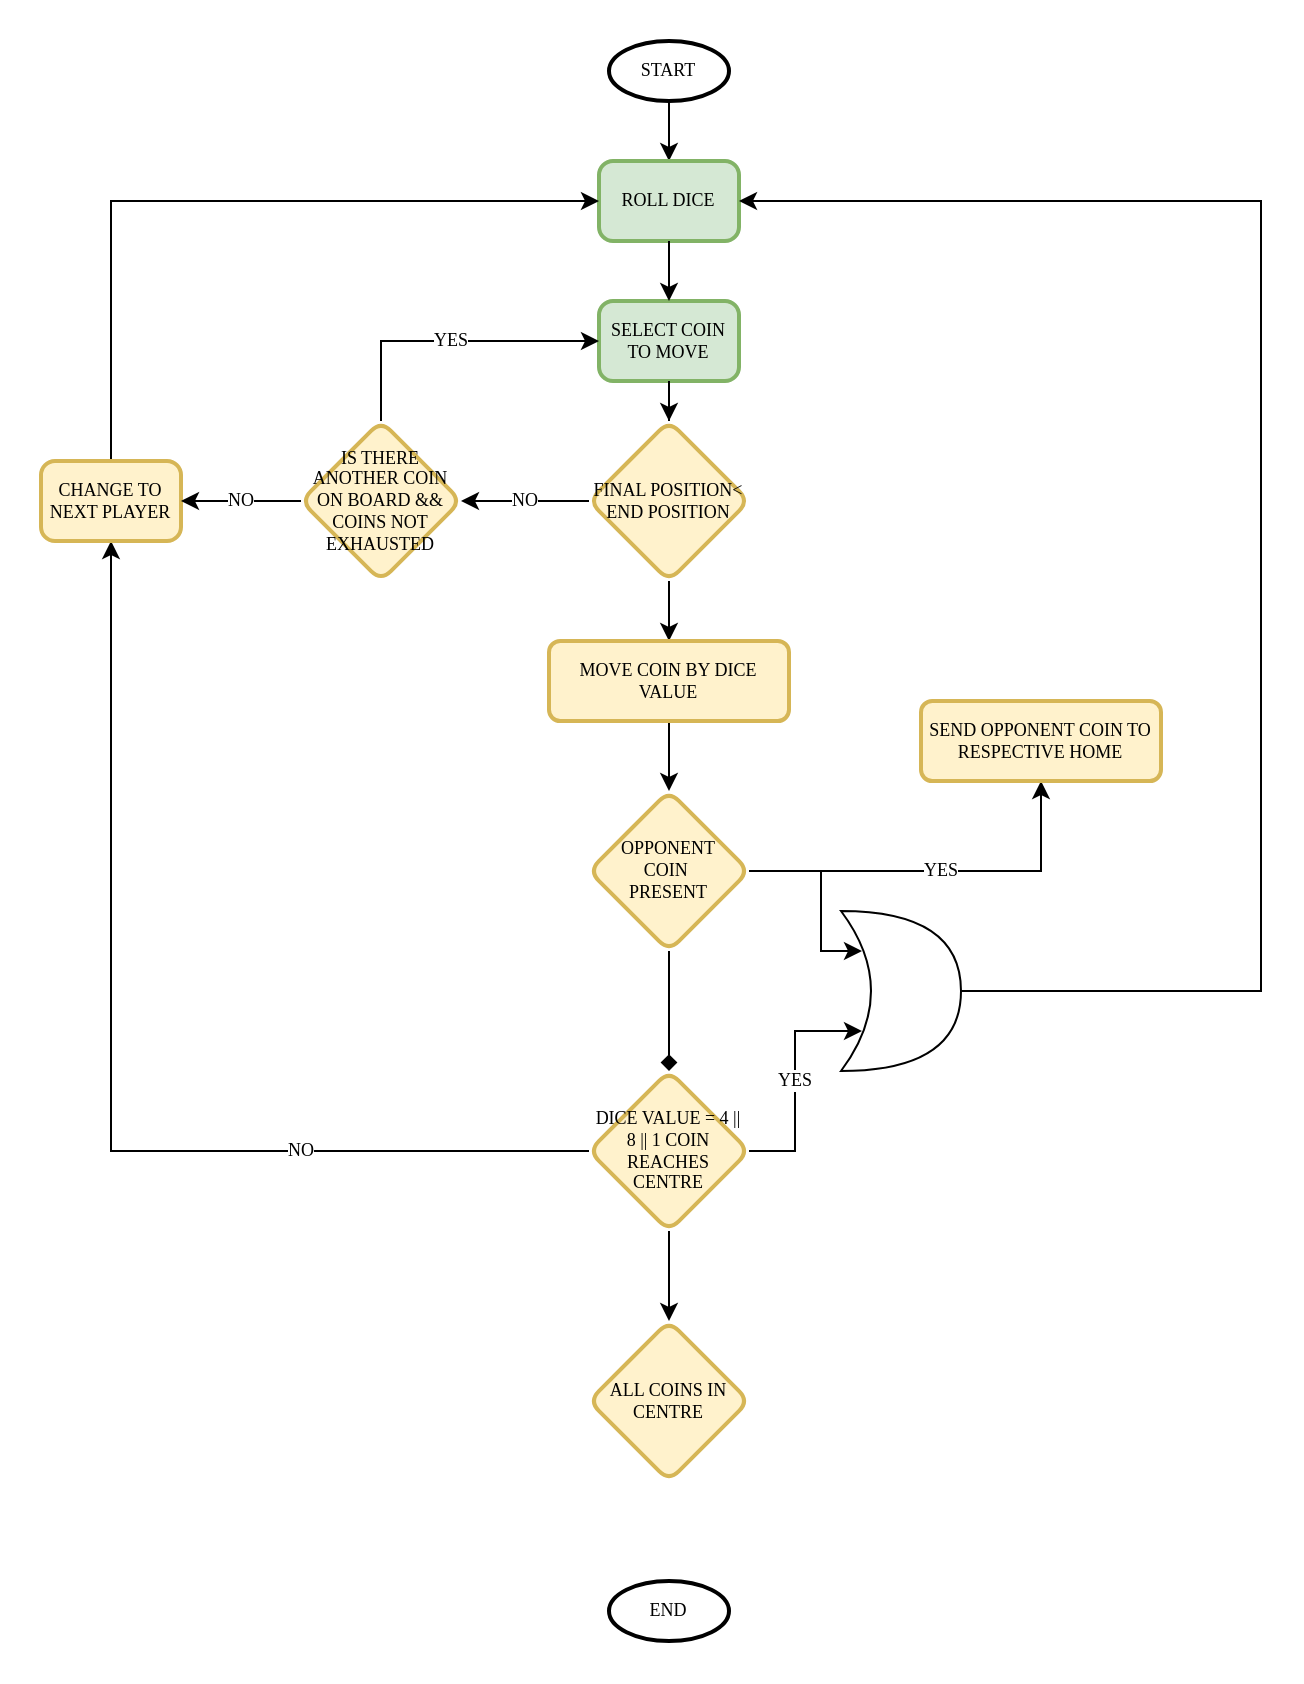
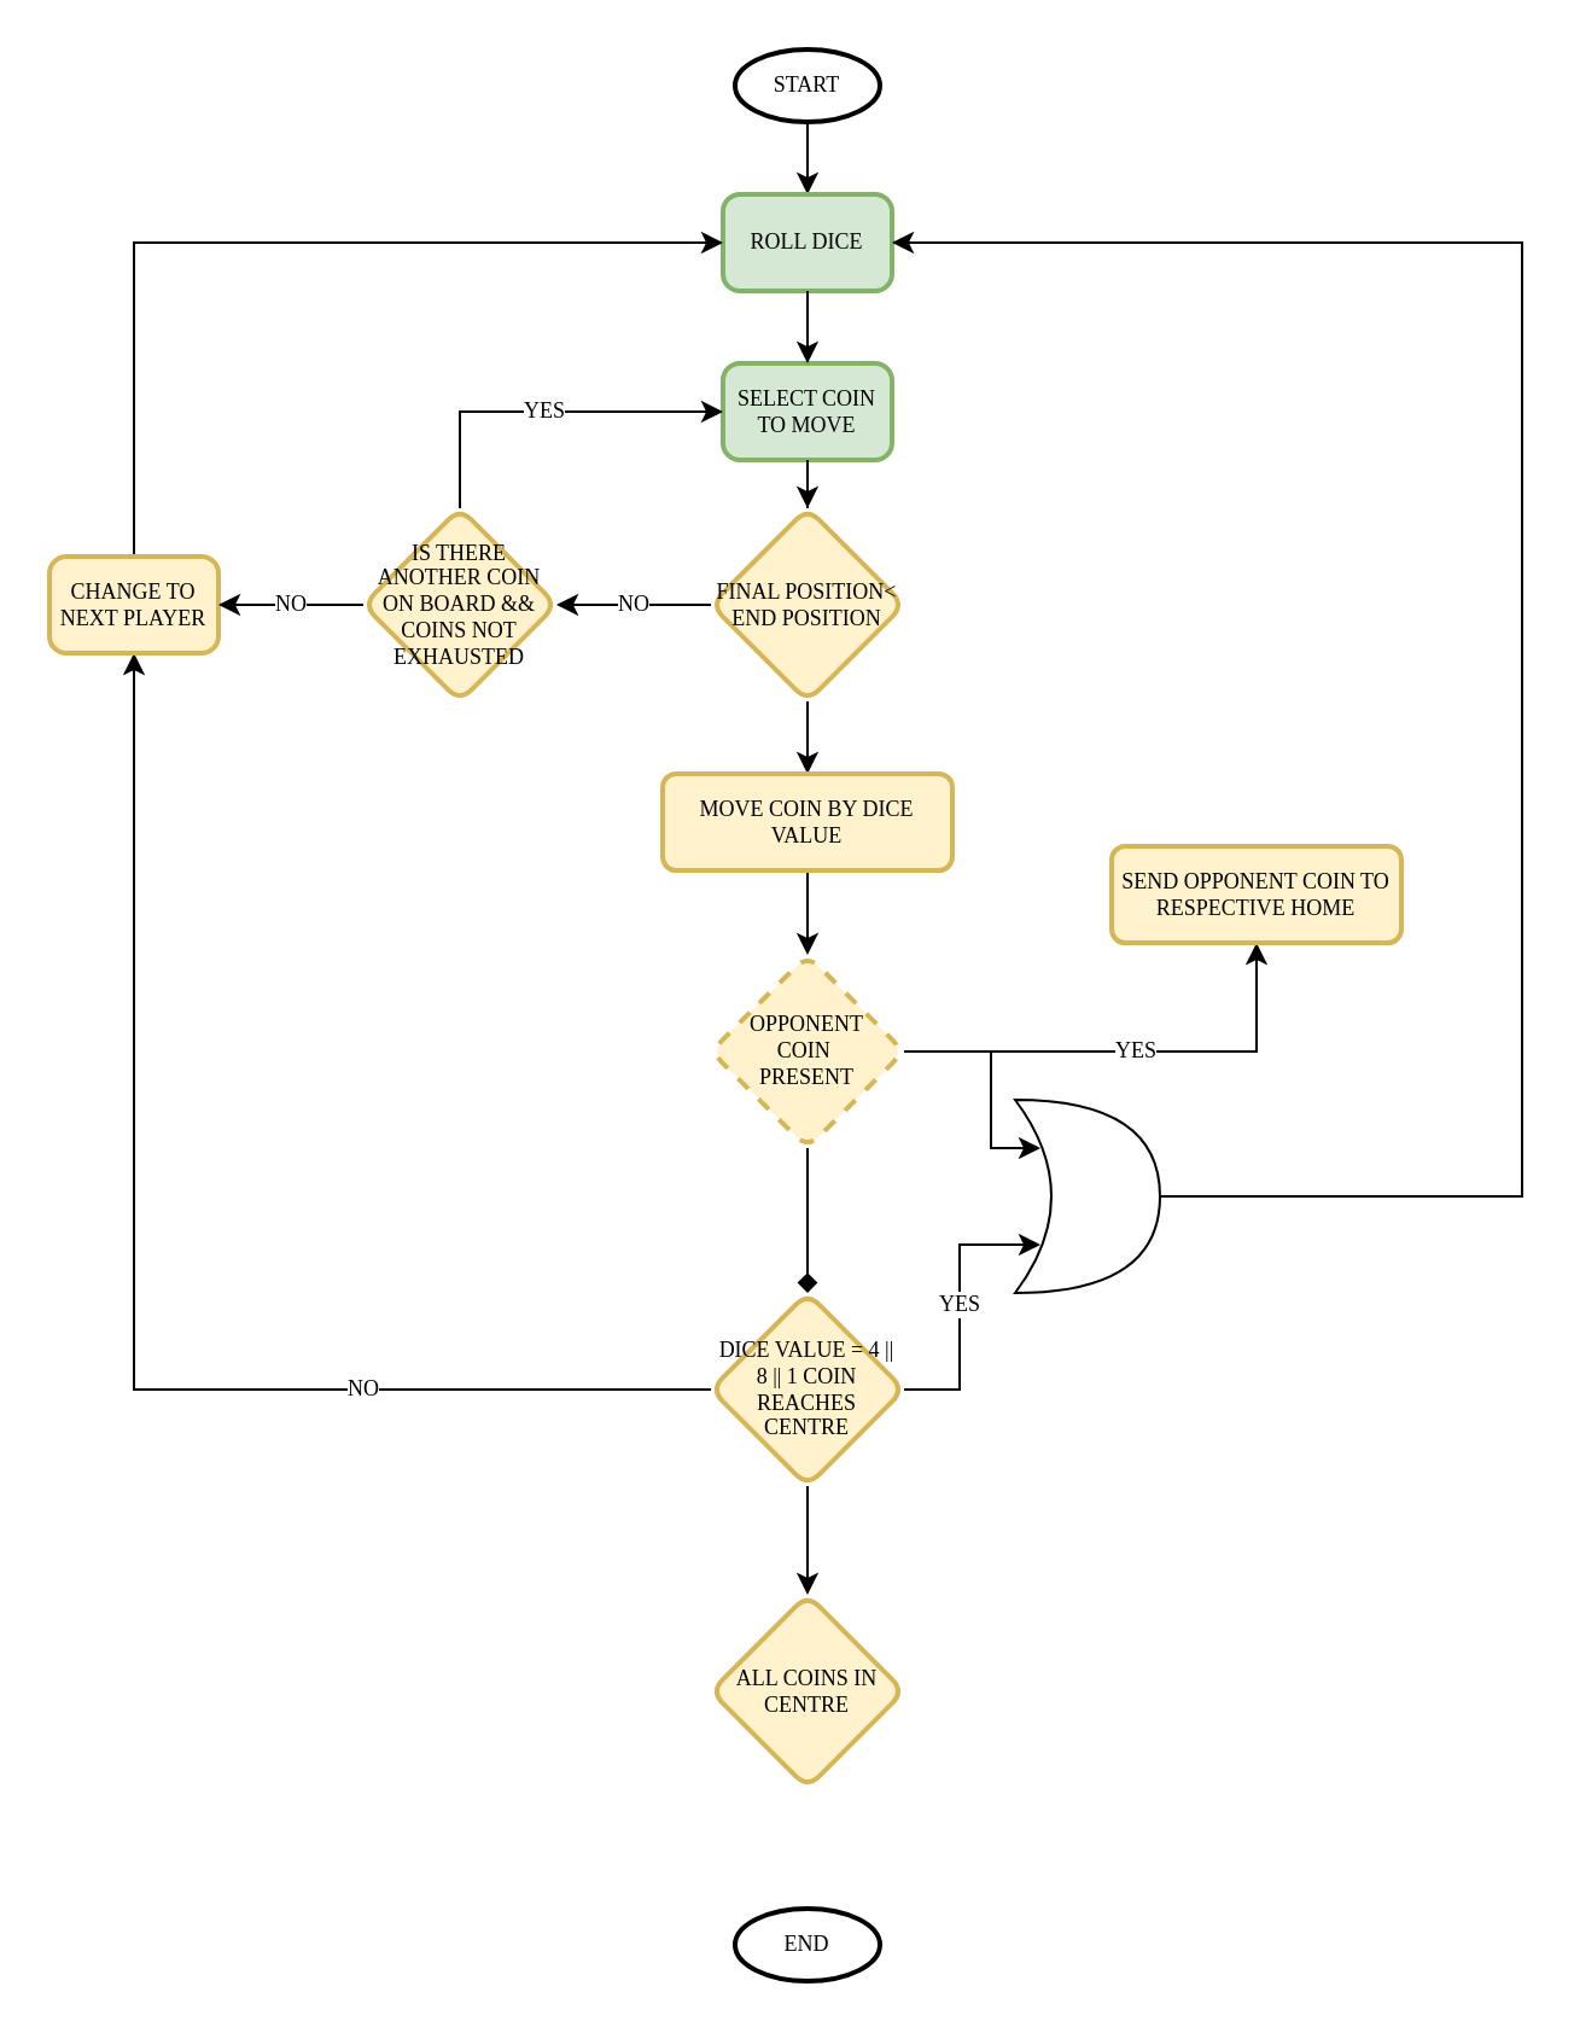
  <mxCell id="0" />
  <mxCell id="1" parent="0" />
  <mxCell id="2" value="" style="edgeStyle=orthogonalEdgeStyle;rounded=0;orthogonalLoop=1;jettySize=auto;html=1;fontSize=9;fontFamily=Verdana;" parent="1" source="3" target="6" edge="1"><mxGeometry relative="1" as="geometry" /></mxCell>
  <mxCell id="3" value="START" style="strokeWidth=2;html=1;shape=mxgraph.flowchart.start_1;whiteSpace=wrap;fontSize=9;fontFamily=Verdana;" parent="1" vertex="1"><mxGeometry x="304" y="20" width="60" height="30" as="geometry" /></mxCell>
  <mxCell id="4" value="END" style="strokeWidth=2;html=1;shape=mxgraph.flowchart.start_1;whiteSpace=wrap;fontSize=9;fontFamily=Verdana;" parent="1" vertex="1"><mxGeometry x="304" y="790" width="60" height="30" as="geometry" /></mxCell>
  <mxCell id="5" style="edgeStyle=orthogonalEdgeStyle;rounded=0;orthogonalLoop=1;jettySize=auto;html=1;entryX=0.5;entryY=0;entryDx=0;entryDy=0;fontSize=9;fontFamily=Verdana;" parent="1" source="18" target="14" edge="1"><mxGeometry relative="1" as="geometry" /></mxCell>
  <mxCell id="6" value="ROLL DICE" style="rounded=1;whiteSpace=wrap;html=1;absoluteArcSize=1;arcSize=14;strokeWidth=2;fillColor=#d5e8d4;strokeColor=#82b366;fontSize=9;fontFamily=Verdana;" parent="1" vertex="1"><mxGeometry x="299" y="80" width="70" height="40" as="geometry" /></mxCell>
  <mxCell id="7" value="YES" style="edgeStyle=orthogonalEdgeStyle;rounded=0;orthogonalLoop=1;jettySize=auto;html=1;entryX=0.175;entryY=0.75;entryDx=0;entryDy=0;entryPerimeter=0;fontSize=9;fontFamily=Verdana;" parent="1" source="10" target="30" edge="1"><mxGeometry relative="1" as="geometry"><mxPoint x="404" y="520" as="targetPoint" /></mxGeometry></mxCell>
  <mxCell id="8" value="" style="edgeStyle=orthogonalEdgeStyle;rounded=0;orthogonalLoop=1;jettySize=auto;html=1;fontSize=9;fontFamily=Verdana;" parent="1" source="10" target="24" edge="1"><mxGeometry relative="1" as="geometry" /></mxCell>
  <mxCell id="9" value="NO" style="edgeStyle=orthogonalEdgeStyle;rounded=0;orthogonalLoop=1;jettySize=auto;html=1;entryX=0.5;entryY=1;entryDx=0;entryDy=0;fontFamily=Verdana;fontSize=9;" parent="1" source="10" target="12" edge="1"><mxGeometry x="-0.47" relative="1" as="geometry"><mxPoint as="offset" /></mxGeometry></mxCell>
  <mxCell id="10" value="DICE VALUE = 4 || 8 || 1 COIN REACHES CENTRE" style="rhombus;whiteSpace=wrap;html=1;rounded=1;strokeWidth=2;arcSize=14;fillColor=#fff2cc;strokeColor=#d6b656;fontSize=9;fontFamily=Verdana;" parent="1" vertex="1"><mxGeometry x="294" y="535" width="80" height="80" as="geometry" /></mxCell>
  <mxCell id="11" style="edgeStyle=orthogonalEdgeStyle;rounded=0;orthogonalLoop=1;jettySize=auto;html=1;entryX=0;entryY=0.5;entryDx=0;entryDy=0;fontFamily=Verdana;fontSize=9;" parent="1" source="12" target="6" edge="1"><mxGeometry relative="1" as="geometry"><Array as="points"><mxPoint x="55" y="100" /></Array></mxGeometry></mxCell>
  <mxCell id="12" value="CHANGE TO NEXT PLAYER" style="rounded=1;whiteSpace=wrap;html=1;absoluteArcSize=1;arcSize=14;strokeWidth=2;fillColor=#fff2cc;strokeColor=#d6b656;fontSize=9;fontFamily=Verdana;" parent="1" vertex="1"><mxGeometry x="20" y="230" width="70" height="40" as="geometry" /></mxCell>
  <mxCell id="13" value="" style="edgeStyle=orthogonalEdgeStyle;rounded=0;orthogonalLoop=1;jettySize=auto;html=1;fontSize=9;fontFamily=Verdana;" parent="1" source="14" target="23" edge="1"><mxGeometry relative="1" as="geometry" /></mxCell>
  <mxCell id="14" value="MOVE COIN BY DICE VALUE" style="whiteSpace=wrap;html=1;rounded=1;fontSize=9;strokeColor=#d6b656;strokeWidth=2;fillColor=#fff2cc;arcSize=14;fontFamily=Verdana;" parent="1" vertex="1"><mxGeometry x="274" y="320" width="120" height="40" as="geometry" /></mxCell>
  <mxCell id="15" value="SELECT COIN TO MOVE" style="rounded=1;whiteSpace=wrap;html=1;absoluteArcSize=1;arcSize=14;strokeWidth=2;fillColor=#d5e8d4;strokeColor=#82b366;fontSize=9;fontFamily=Verdana;" parent="1" vertex="1"><mxGeometry x="299" y="150" width="70" height="40" as="geometry" /></mxCell>
  <mxCell id="16" style="edgeStyle=orthogonalEdgeStyle;rounded=0;orthogonalLoop=1;jettySize=auto;html=1;entryX=0.5;entryY=0;entryDx=0;entryDy=0;fontSize=9;fontFamily=Verdana;" parent="1" source="6" target="15" edge="1"><mxGeometry relative="1" as="geometry"><mxPoint x="334" y="120" as="sourcePoint" /><mxPoint x="334" y="260" as="targetPoint" /></mxGeometry></mxCell>
  <mxCell id="17" value="NO" style="edgeStyle=orthogonalEdgeStyle;rounded=0;orthogonalLoop=1;jettySize=auto;html=1;entryX=1;entryY=0.5;entryDx=0;entryDy=0;fontSize=9;fontFamily=Verdana;" parent="1" source="18" target="27" edge="1"><mxGeometry relative="1" as="geometry"><mxPoint x="230" y="250" as="targetPoint" /></mxGeometry></mxCell>
  <mxCell id="18" value="FINAL POSITION&amp;lt; END POSITION" style="rhombus;whiteSpace=wrap;html=1;rounded=1;strokeColor=#d6b656;strokeWidth=2;fillColor=#fff2cc;arcSize=14;fontSize=9;fontFamily=Verdana;" parent="1" vertex="1"><mxGeometry x="294" y="210" width="80" height="80" as="geometry" /></mxCell>
  <mxCell id="19" style="edgeStyle=orthogonalEdgeStyle;rounded=0;orthogonalLoop=1;jettySize=auto;html=1;entryX=0.5;entryY=0;entryDx=0;entryDy=0;fontSize=9;fontFamily=Verdana;" parent="1" source="15" target="18" edge="1"><mxGeometry relative="1" as="geometry"><mxPoint x="334" y="190" as="sourcePoint" /><mxPoint x="334" y="310" as="targetPoint" /></mxGeometry></mxCell>
  <mxCell id="20" value="YES" style="edgeStyle=orthogonalEdgeStyle;rounded=0;orthogonalLoop=1;jettySize=auto;html=1;fontSize=9;fontFamily=Verdana;" parent="1" source="23" target="28" edge="1"><mxGeometry relative="1" as="geometry" /></mxCell>
  <mxCell id="21" style="edgeStyle=orthogonalEdgeStyle;rounded=0;orthogonalLoop=1;jettySize=auto;html=1;entryX=0.175;entryY=0.25;entryDx=0;entryDy=0;entryPerimeter=0;fontSize=9;fontFamily=Verdana;" parent="1" source="23" target="30" edge="1"><mxGeometry relative="1" as="geometry"><Array as="points"><mxPoint x="410" y="435" /><mxPoint x="410" y="475" /></Array></mxGeometry></mxCell>
  <mxCell id="22" value="" style="edgeStyle=orthogonalEdgeStyle;rounded=0;orthogonalLoop=1;jettySize=auto;html=1;fontFamily=Verdana;fontSize=9;endArrow=diamond;" parent="1" source="23" target="10" edge="1"><mxGeometry relative="1" as="geometry" /></mxCell>
- <mxCell id="23" value="OPPONENT&lt;br style=&quot;font-size: 9px;&quot;&gt;COIN&amp;nbsp;&lt;br style=&quot;font-size: 9px;&quot;&gt;PRESENT" style="rhombus;whiteSpace=wrap;html=1;rounded=1;fontSize=9;strokeColor=#d6b656;strokeWidth=2;fillColor=#fff2cc;arcSize=14;fontFamily=Verdana;" parent="1" vertex="1"><mxGeometry x="294" y="395" width="80" height="80" as="geometry" /></mxCell>
+ <mxCell id="23" value="OPPONENT&lt;br style=&quot;font-size: 9px;&quot;&gt;COIN&amp;nbsp;&lt;br style=&quot;font-size: 9px;&quot;&gt;PRESENT" style="rhombus;whiteSpace=wrap;html=1;rounded=1;fontSize=9;strokeColor=#d6b656;strokeWidth=2;fillColor=#fff2cc;arcSize=14;fontFamily=Verdana;dashed=1;" parent="1" vertex="1"><mxGeometry x="294" y="395" width="80" height="80" as="geometry" /></mxCell>
  <mxCell id="24" value="ALL COINS IN CENTRE" style="rhombus;whiteSpace=wrap;html=1;rounded=1;fontSize=9;strokeColor=#d6b656;strokeWidth=2;fillColor=#fff2cc;arcSize=14;fontFamily=Verdana;" parent="1" vertex="1"><mxGeometry x="294" y="660" width="80" height="80" as="geometry" /></mxCell>
  <mxCell id="25" value="YES" style="edgeStyle=orthogonalEdgeStyle;rounded=0;orthogonalLoop=1;jettySize=auto;html=1;entryX=0;entryY=0.5;entryDx=0;entryDy=0;fontSize=9;fontFamily=Verdana;" parent="1" source="27" target="15" edge="1"><mxGeometry relative="1" as="geometry"><Array as="points"><mxPoint x="190" y="170" /></Array></mxGeometry></mxCell>
  <mxCell id="26" value="NO" style="edgeStyle=orthogonalEdgeStyle;rounded=0;orthogonalLoop=1;jettySize=auto;html=1;entryX=1;entryY=0.5;entryDx=0;entryDy=0;fontSize=9;fontFamily=Verdana;" parent="1" source="27" target="12" edge="1"><mxGeometry relative="1" as="geometry" /></mxCell>
  <mxCell id="27" value="IS THERE ANOTHER COIN ON BOARD &amp;amp;&amp;amp; COINS NOT EXHAUSTED" style="rhombus;whiteSpace=wrap;html=1;rounded=1;strokeColor=#d6b656;strokeWidth=2;fillColor=#fff2cc;arcSize=14;fontSize=9;fontFamily=Verdana;" parent="1" vertex="1"><mxGeometry x="150" y="210" width="80" height="80" as="geometry" /></mxCell>
  <mxCell id="28" value="SEND OPPONENT COIN TO RESPECTIVE HOME" style="whiteSpace=wrap;html=1;rounded=1;fontSize=9;strokeColor=#d6b656;strokeWidth=2;fillColor=#fff2cc;arcSize=14;fontFamily=Verdana;" parent="1" vertex="1"><mxGeometry x="460" y="350" width="120" height="40" as="geometry" /></mxCell>
  <mxCell id="29" style="edgeStyle=orthogonalEdgeStyle;rounded=0;orthogonalLoop=1;jettySize=auto;html=1;entryX=1;entryY=0.5;entryDx=0;entryDy=0;exitX=1;exitY=0.5;exitDx=0;exitDy=0;exitPerimeter=0;fontSize=9;fontFamily=Verdana;" parent="1" source="30" target="6" edge="1"><mxGeometry relative="1" as="geometry"><mxPoint x="480" y="510" as="sourcePoint" /><Array as="points"><mxPoint x="630" y="495" /><mxPoint x="630" y="100" /></Array></mxGeometry></mxCell>
  <mxCell id="30" value="" style="shape=xor;whiteSpace=wrap;html=1;fontSize=9;fontFamily=Verdana;" parent="1" vertex="1"><mxGeometry x="420" y="455" width="60" height="80" as="geometry" /></mxCell>
